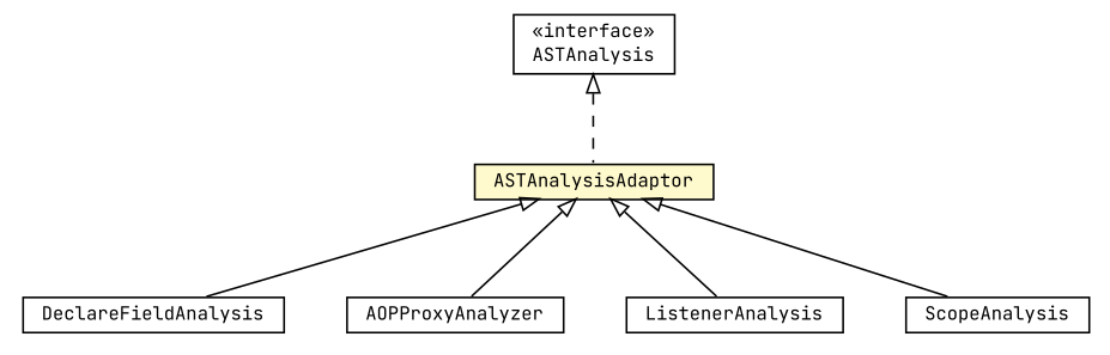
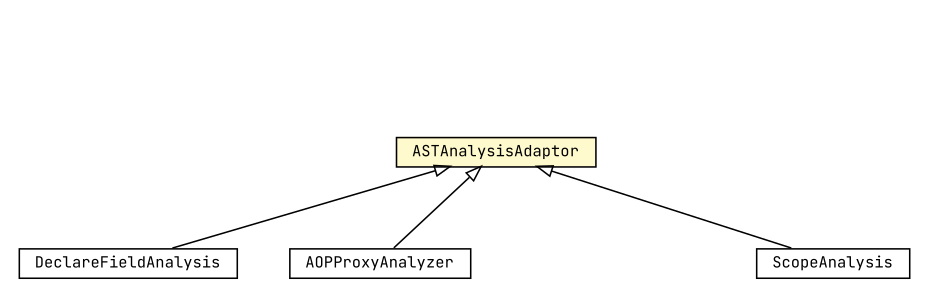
  digraph {
    fontname="JetBrains Mono"
    nodesep=0.25
    ranksep=0.5
    node [fontcolor=black fontname="JetBrains Mono" fontsize=10.0 shape=plaintext]
    edge [arrowtail=empty dir=back fontname="JetBrains Mono" fontsize=10 headport=p labelfontname=Helvetica labelfontsize=10 tailport=p]
    n1 [label=<<table title="org.androidtransfuse.analysis.astAnalyzer.DeclareFieldAnalysis" border="0" cellborder="1" cellspacing="0" cellpadding="2" port="p" href="./DeclareFieldAnalysis.html"> 		<tr><td><table border="0" cellspacing="0" cellpadding="1"> <tr><td align="center" balign="center"> DeclareFieldAnalysis </td></tr> 		</table></td></tr> 		</table>>]
-   n2 [label=<<table title="org.androidtransfuse.analysis.astAnalyzer.ASTAnalysis" border="0" cellborder="1" cellspacing="0" cellpadding="2" port="p" href="./ASTAnalysis.html"> 		<tr><td><table border="0" cellspacing="0" cellpadding="1"> <tr><td align="center" balign="center"> &#171;interface&#187; </td></tr> <tr><td align="center" balign="center"> ASTAnalysis </td></tr> 		</table></td></tr> 		</table>>]
    n3 [label=<<table title="org.androidtransfuse.analysis.astAnalyzer.ASTAnalysisAdaptor" border="0" cellborder="1" cellspacing="0" cellpadding="2" port="p" bgcolor="lemonChiffon" href="./ASTAnalysisAdaptor.html"> 		<tr><td><table border="0" cellspacing="0" cellpadding="1"> <tr><td align="center" balign="center"> ASTAnalysisAdaptor </td></tr> 		</table></td></tr> 		</table>>]
    n4 [label=<<table title="org.androidtransfuse.analysis.astAnalyzer.AOPProxyAnalyzer" border="0" cellborder="1" cellspacing="0" cellpadding="2" port="p" href="./AOPProxyAnalyzer.html"> 		<tr><td><table border="0" cellspacing="0" cellpadding="1"> <tr><td align="center" balign="center"> AOPProxyAnalyzer </td></tr> 		</table></td></tr> 		</table>>]
-   n5 [label=<<table title="org.androidtransfuse.analysis.astAnalyzer.ListenerAnalysis" border="0" cellborder="1" cellspacing="0" cellpadding="2" port="p" href="./ListenerAnalysis.html"> 		<tr><td><table border="0" cellspacing="0" cellpadding="1"> <tr><td align="center" balign="center"> ListenerAnalysis </td></tr> 		</table></td></tr> 		</table>>]
    n6 [label=<<table title="org.androidtransfuse.analysis.astAnalyzer.ScopeAnalysis" border="0" cellborder="1" cellspacing="0" cellpadding="2" port="p" href="./ScopeAnalysis.html"> 		<tr><td><table border="0" cellspacing="0" cellpadding="1"> <tr><td align="center" balign="center"> ScopeAnalysis </td></tr> 		</table></td></tr> 		</table>>]
-   n2 -> n3 [style=dashed]
    n3 -> n1
    n3 -> n4
-   n3 -> n5
    n3 -> n6
  }
